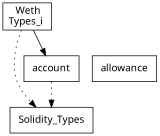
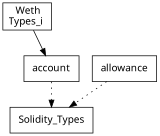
  digraph {
    fontname="Noto Sans"
    node [fontname="Noto Sans" shape=box]
    edge [fontname="Noto Sans" style=dotted]
    n1 [label=" Solidity_Types "]
    n2 [label=" Weth\nTypes_i "]
    n3 [label=" account "]
    n4 [label=" allowance "]
-   n2 -> n1
+   n4 -> n1
    n2 -> n3 [style=""]
    n3 -> n1
  }
